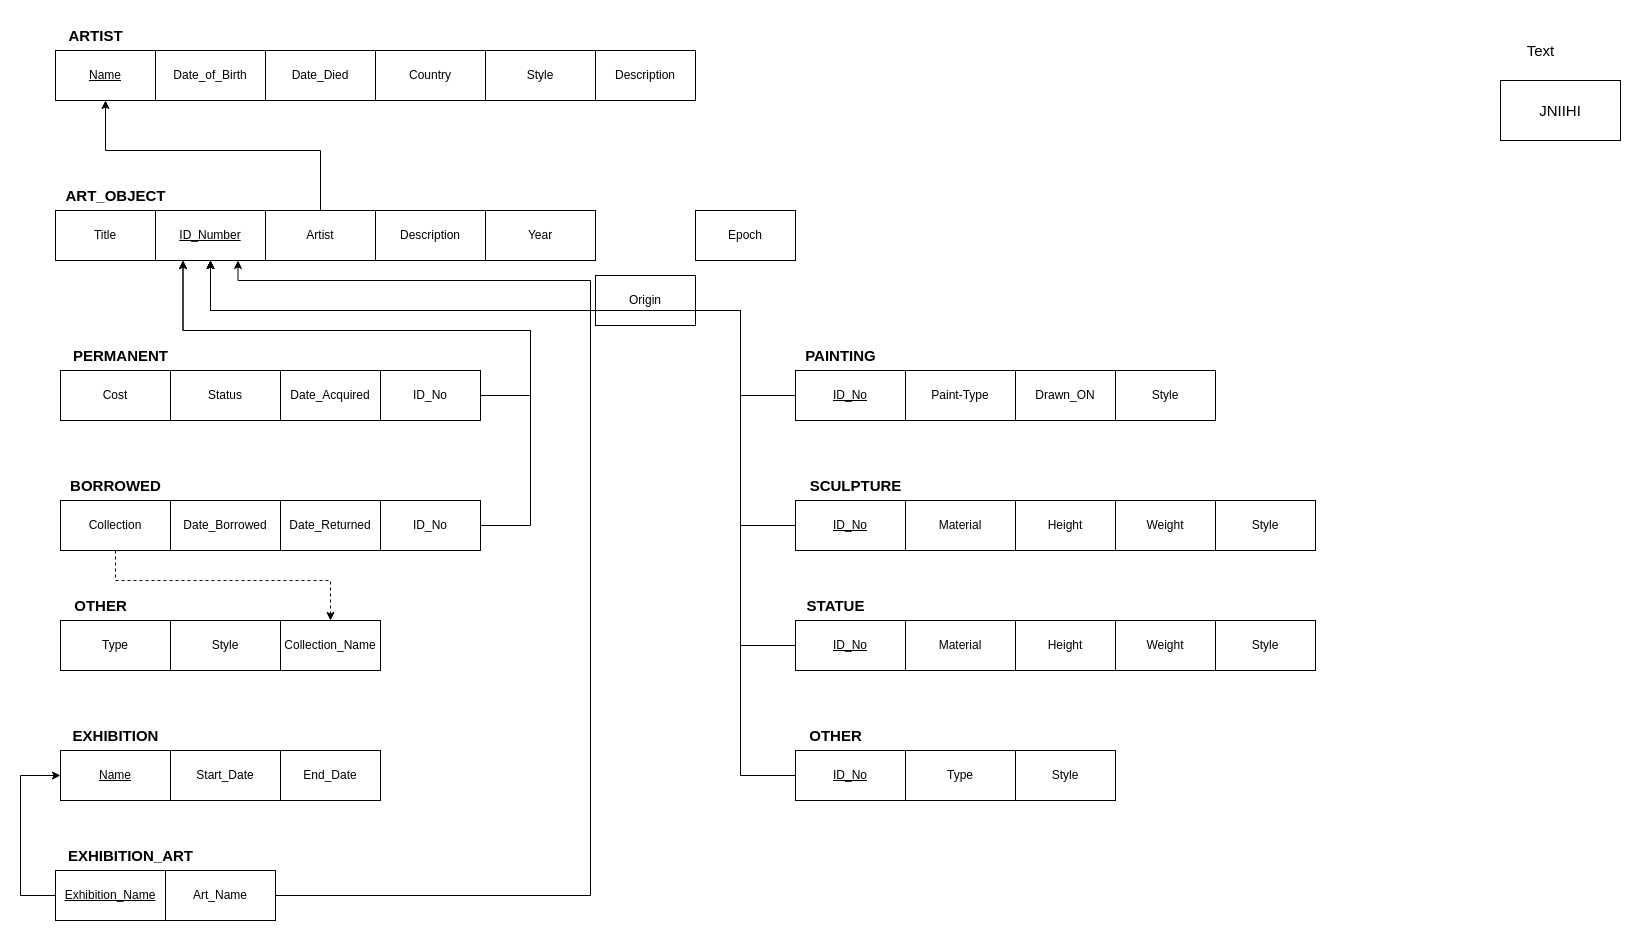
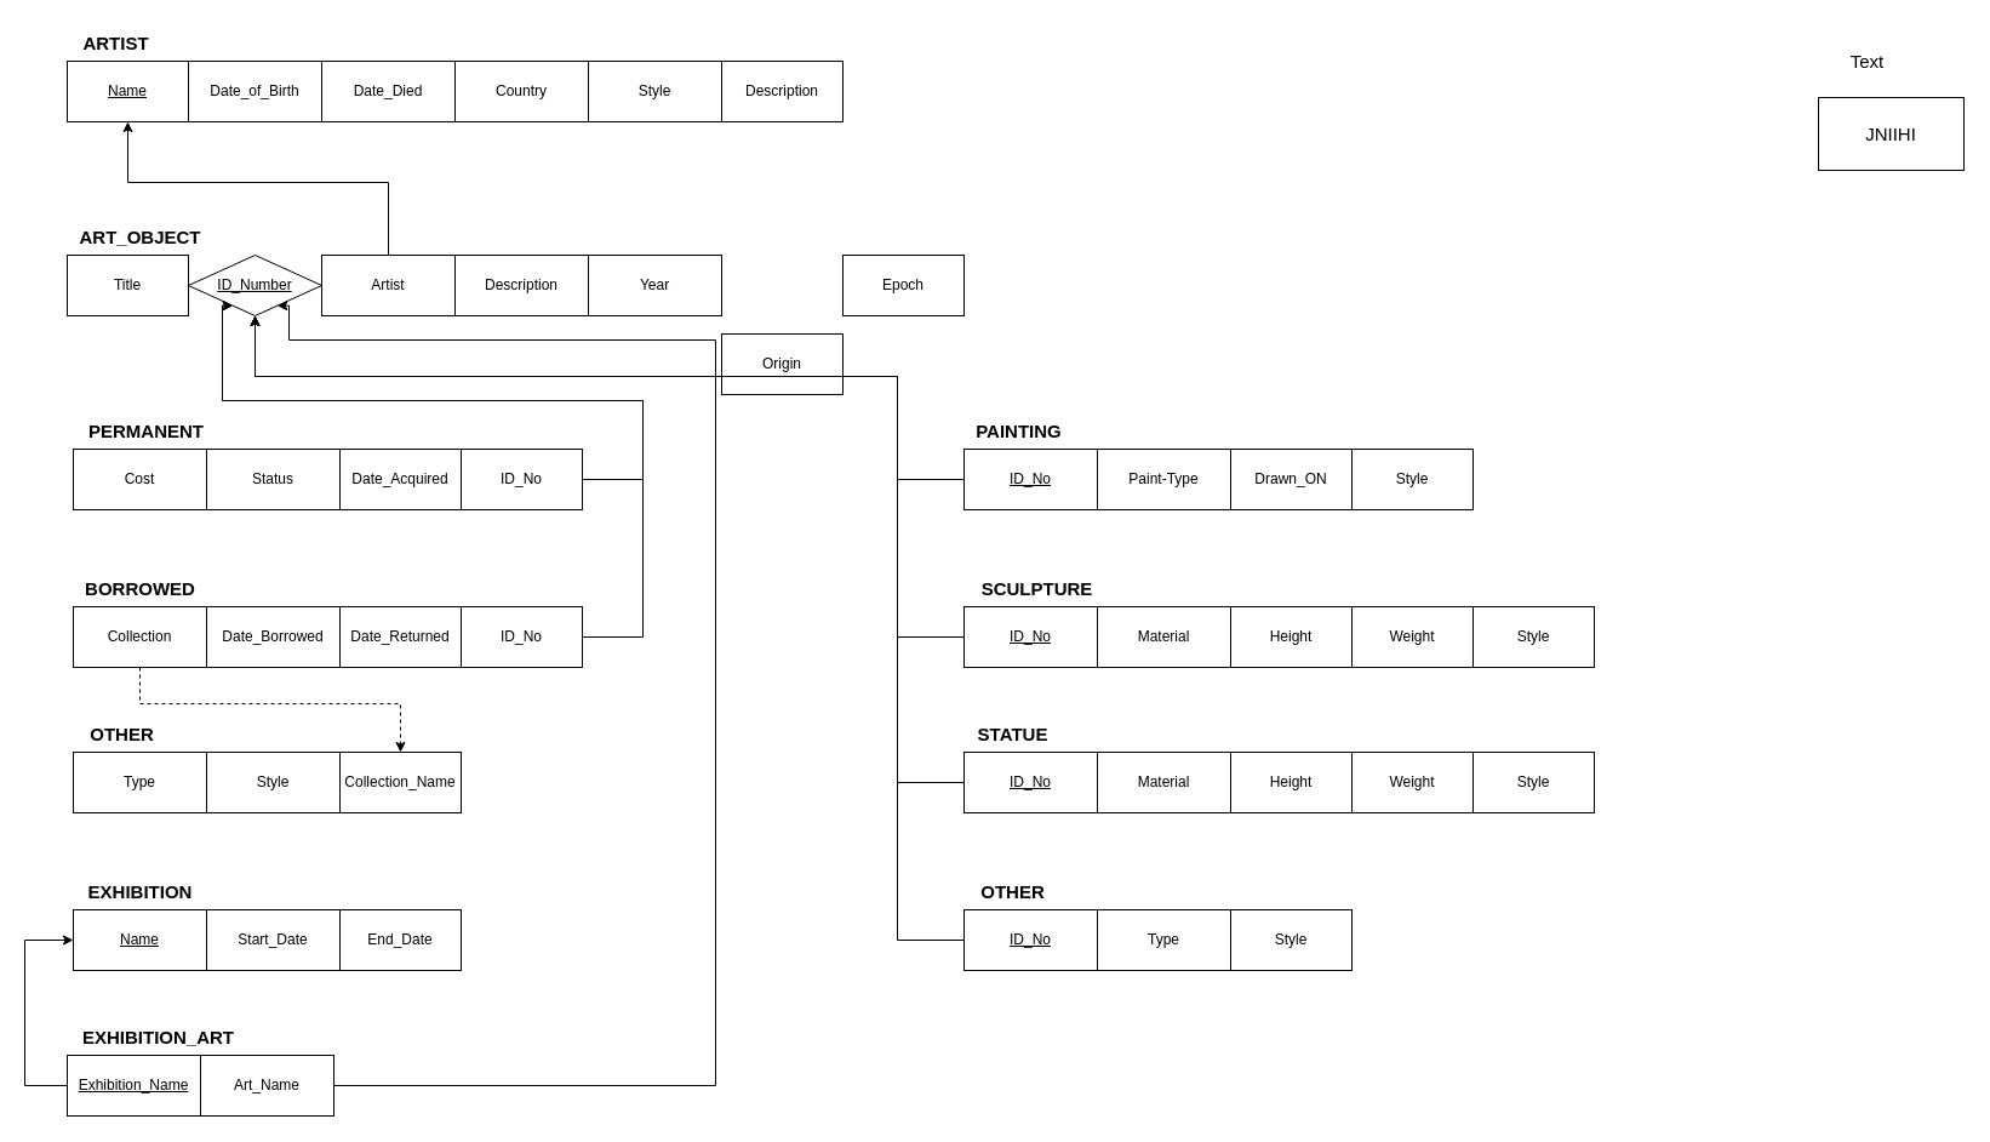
  <mxCell id="0" />
  <mxCell id="1" parent="0" />
  <mxCell id="2" value="&lt;u&gt;Name&lt;/u&gt;" style="rounded=0;whiteSpace=wrap;html=1;" vertex="1" parent="1"><mxGeometry x="55" y="50" width="100" height="50" as="geometry" /></mxCell>
  <mxCell id="3" value="Date_of_Birth" style="rounded=0;whiteSpace=wrap;html=1;" vertex="1" parent="1"><mxGeometry x="155" y="50" width="110" height="50" as="geometry" /></mxCell>
  <mxCell id="4" value="Date_Died" style="rounded=0;whiteSpace=wrap;html=1;" vertex="1" parent="1"><mxGeometry x="265" y="50" width="110" height="50" as="geometry" /></mxCell>
  <mxCell id="5" value="Country" style="rounded=0;whiteSpace=wrap;html=1;" vertex="1" parent="1"><mxGeometry x="375" y="50" width="110" height="50" as="geometry" /></mxCell>
  <mxCell id="6" value="Style" style="rounded=0;whiteSpace=wrap;html=1;" vertex="1" parent="1"><mxGeometry x="485" y="50" width="110" height="50" as="geometry" /></mxCell>
  <mxCell id="7" value="Description" style="rounded=0;whiteSpace=wrap;html=1;" vertex="1" parent="1"><mxGeometry x="595" y="50" width="100" height="50" as="geometry" /></mxCell>
  <mxCell id="8" value="Title" style="rounded=0;whiteSpace=wrap;html=1;" vertex="1" parent="1"><mxGeometry x="55" y="210" width="100" height="50" as="geometry" /></mxCell>
- <mxCell id="9" value="&lt;u&gt;ID_Number&lt;/u&gt;" style="rounded=0;whiteSpace=wrap;html=1;" vertex="1" parent="1"><mxGeometry x="155" y="210" width="110" height="50" as="geometry" /></mxCell>
+ <mxCell id="9" value="&lt;u&gt;ID_Number&lt;/u&gt;" style="rhombus;whiteSpace=wrap;html=1;" vertex="1" parent="1"><mxGeometry x="155" y="210" width="110" height="50" as="geometry" /></mxCell>
  <mxCell id="10" style="edgeStyle=orthogonalEdgeStyle;rounded=0;orthogonalLoop=1;jettySize=auto;html=1;exitX=0.5;exitY=0;exitDx=0;exitDy=0;entryX=0.5;entryY=1;entryDx=0;entryDy=0;fontSize=15;" edge="1" parent="1" source="11" target="2"><mxGeometry relative="1" as="geometry"><Array as="points"><mxPoint x="320" y="150" /><mxPoint x="105" y="150" /></Array></mxGeometry></mxCell>
  <mxCell id="11" value="Artist" style="rounded=0;whiteSpace=wrap;html=1;" vertex="1" parent="1"><mxGeometry x="265" y="210" width="110" height="50" as="geometry" /></mxCell>
  <mxCell id="12" value="Description" style="rounded=0;whiteSpace=wrap;html=1;" vertex="1" parent="1"><mxGeometry x="375" y="210" width="110" height="50" as="geometry" /></mxCell>
  <mxCell id="13" value="Year" style="rounded=0;whiteSpace=wrap;html=1;" vertex="1" parent="1"><mxGeometry x="485" y="210" width="110" height="50" as="geometry" /></mxCell>
  <mxCell id="14" value="Origin" style="rounded=0;whiteSpace=wrap;html=1;" vertex="1" parent="1"><mxGeometry x="595" y="275" width="100" height="50" as="geometry" /></mxCell>
  <mxCell id="15" value="Epoch" style="rounded=0;whiteSpace=wrap;html=1;" vertex="1" parent="1"><mxGeometry x="695" y="210" width="100" height="50" as="geometry" /></mxCell>
  <mxCell id="16" value="Cost" style="rounded=0;whiteSpace=wrap;html=1;" vertex="1" parent="1"><mxGeometry x="60" y="370" width="110" height="50" as="geometry" /></mxCell>
  <mxCell id="17" value="Status" style="rounded=0;whiteSpace=wrap;html=1;" vertex="1" parent="1"><mxGeometry x="170" y="370" width="110" height="50" as="geometry" /></mxCell>
  <mxCell id="18" value="Date_Acquired" style="rounded=0;whiteSpace=wrap;html=1;" vertex="1" parent="1"><mxGeometry x="280" y="370" width="100" height="50" as="geometry" /></mxCell>
  <mxCell id="19" style="edgeStyle=orthogonalEdgeStyle;rounded=0;orthogonalLoop=1;jettySize=auto;html=1;exitX=1;exitY=0.5;exitDx=0;exitDy=0;entryX=0.25;entryY=1;entryDx=0;entryDy=0;fontSize=15;" edge="1" parent="1" source="20" target="9"><mxGeometry relative="1" as="geometry"><Array as="points"><mxPoint x="530" y="395" /><mxPoint x="530" y="330" /><mxPoint x="183" y="330" /></Array></mxGeometry></mxCell>
  <mxCell id="20" value="ID_No" style="rounded=0;whiteSpace=wrap;html=1;" vertex="1" parent="1"><mxGeometry x="380" y="370" width="100" height="50" as="geometry" /></mxCell>
  <mxCell id="21" style="edgeStyle=orthogonalEdgeStyle;rounded=0;orthogonalLoop=1;jettySize=auto;html=1;exitX=0.5;exitY=1;exitDx=0;exitDy=0;entryX=0.5;entryY=0;entryDx=0;entryDy=0;fontSize=15;dashed=1;" edge="1" parent="1" source="22" target="29"><mxGeometry relative="1" as="geometry"><Array as="points"><mxPoint x="115" y="580" /><mxPoint x="330" y="580" /></Array></mxGeometry></mxCell>
  <mxCell id="22" value="Collection" style="rounded=0;whiteSpace=wrap;html=1;" vertex="1" parent="1"><mxGeometry x="60" y="500" width="110" height="50" as="geometry" /></mxCell>
  <mxCell id="23" value="Date_Borrowed" style="rounded=0;whiteSpace=wrap;html=1;" vertex="1" parent="1"><mxGeometry x="170" y="500" width="110" height="50" as="geometry" /></mxCell>
  <mxCell id="24" value="Date_Returned" style="rounded=0;whiteSpace=wrap;html=1;" vertex="1" parent="1"><mxGeometry x="280" y="500" width="100" height="50" as="geometry" /></mxCell>
  <mxCell id="25" style="edgeStyle=orthogonalEdgeStyle;rounded=0;orthogonalLoop=1;jettySize=auto;html=1;exitX=1;exitY=0.5;exitDx=0;exitDy=0;entryX=0.25;entryY=1;entryDx=0;entryDy=0;fontSize=15;" edge="1" parent="1" source="26" target="9"><mxGeometry relative="1" as="geometry"><Array as="points"><mxPoint x="530" y="525" /><mxPoint x="530" y="330" /><mxPoint x="183" y="330" /></Array></mxGeometry></mxCell>
  <mxCell id="26" value="ID_No" style="rounded=0;whiteSpace=wrap;html=1;" vertex="1" parent="1"><mxGeometry x="380" y="500" width="100" height="50" as="geometry" /></mxCell>
  <mxCell id="27" value="Type" style="rounded=0;whiteSpace=wrap;html=1;" vertex="1" parent="1"><mxGeometry x="60" y="620" width="110" height="50" as="geometry" /></mxCell>
  <mxCell id="28" value="Style" style="rounded=0;whiteSpace=wrap;html=1;" vertex="1" parent="1"><mxGeometry x="170" y="620" width="110" height="50" as="geometry" /></mxCell>
  <mxCell id="29" value="Collection_Name" style="rounded=0;whiteSpace=wrap;html=1;" vertex="1" parent="1"><mxGeometry x="280" y="620" width="100" height="50" as="geometry" /></mxCell>
  <mxCell id="30" value="&lt;u&gt;Name&lt;/u&gt;" style="rounded=0;whiteSpace=wrap;html=1;" vertex="1" parent="1"><mxGeometry x="60" y="750" width="110" height="50" as="geometry" /></mxCell>
  <mxCell id="31" value="Start_Date" style="rounded=0;whiteSpace=wrap;html=1;" vertex="1" parent="1"><mxGeometry x="170" y="750" width="110" height="50" as="geometry" /></mxCell>
  <mxCell id="32" value="End_Date" style="rounded=0;whiteSpace=wrap;html=1;" vertex="1" parent="1"><mxGeometry x="280" y="750" width="100" height="50" as="geometry" /></mxCell>
  <mxCell id="33" style="edgeStyle=orthogonalEdgeStyle;rounded=0;orthogonalLoop=1;jettySize=auto;html=1;exitX=0;exitY=0.5;exitDx=0;exitDy=0;entryX=0;entryY=0.5;entryDx=0;entryDy=0;fontSize=15;" edge="1" parent="1" source="34" target="30"><mxGeometry relative="1" as="geometry"><Array as="points"><mxPoint x="20" y="895" /><mxPoint x="20" y="775" /></Array></mxGeometry></mxCell>
  <mxCell id="34" value="&lt;u&gt;Exhibition_Name&lt;/u&gt;" style="rounded=0;whiteSpace=wrap;html=1;" vertex="1" parent="1"><mxGeometry x="55" y="870" width="110" height="50" as="geometry" /></mxCell>
  <mxCell id="35" style="edgeStyle=orthogonalEdgeStyle;rounded=0;orthogonalLoop=1;jettySize=auto;html=1;exitX=1;exitY=0.5;exitDx=0;exitDy=0;entryX=0.75;entryY=1;entryDx=0;entryDy=0;fontSize=15;" edge="1" parent="1" source="36" target="9"><mxGeometry relative="1" as="geometry"><Array as="points"><mxPoint x="590" y="895" /><mxPoint x="590" y="280" /><mxPoint x="238" y="280" /></Array></mxGeometry></mxCell>
  <mxCell id="36" value="Art_Name" style="rounded=0;whiteSpace=wrap;html=1;" vertex="1" parent="1"><mxGeometry x="165" y="870" width="110" height="50" as="geometry" /></mxCell>
  <mxCell id="37" style="edgeStyle=orthogonalEdgeStyle;rounded=0;orthogonalLoop=1;jettySize=auto;html=1;exitX=0;exitY=0.5;exitDx=0;exitDy=0;entryX=0.5;entryY=1;entryDx=0;entryDy=0;fontSize=15;" edge="1" parent="1" source="38" target="9"><mxGeometry relative="1" as="geometry"><Array as="points"><mxPoint x="740" y="395" /><mxPoint x="740" y="310" /><mxPoint x="210" y="310" /></Array></mxGeometry></mxCell>
  <mxCell id="38" value="&lt;u&gt;ID_No&lt;/u&gt;" style="rounded=0;whiteSpace=wrap;html=1;" vertex="1" parent="1"><mxGeometry x="795" y="370" width="110" height="50" as="geometry" /></mxCell>
  <mxCell id="39" value="Paint-Type" style="rounded=0;whiteSpace=wrap;html=1;" vertex="1" parent="1"><mxGeometry x="905" y="370" width="110" height="50" as="geometry" /></mxCell>
  <mxCell id="40" value="Drawn_ON" style="rounded=0;whiteSpace=wrap;html=1;" vertex="1" parent="1"><mxGeometry x="1015" y="370" width="100" height="50" as="geometry" /></mxCell>
  <mxCell id="41" value="Style" style="rounded=0;whiteSpace=wrap;html=1;" vertex="1" parent="1"><mxGeometry x="1115" y="370" width="100" height="50" as="geometry" /></mxCell>
  <mxCell id="42" style="edgeStyle=orthogonalEdgeStyle;rounded=0;orthogonalLoop=1;jettySize=auto;html=1;exitX=0;exitY=0.5;exitDx=0;exitDy=0;entryX=0.5;entryY=1;entryDx=0;entryDy=0;fontSize=15;" edge="1" parent="1" source="43" target="9"><mxGeometry relative="1" as="geometry"><Array as="points"><mxPoint x="740" y="645" /><mxPoint x="740" y="310" /><mxPoint x="210" y="310" /></Array></mxGeometry></mxCell>
  <mxCell id="43" value="&lt;u&gt;ID_No&lt;/u&gt;" style="rounded=0;whiteSpace=wrap;html=1;" vertex="1" parent="1"><mxGeometry x="795" y="620" width="110" height="50" as="geometry" /></mxCell>
  <mxCell id="44" value="Material" style="rounded=0;whiteSpace=wrap;html=1;" vertex="1" parent="1"><mxGeometry x="905" y="620" width="110" height="50" as="geometry" /></mxCell>
  <mxCell id="45" value="Height" style="rounded=0;whiteSpace=wrap;html=1;" vertex="1" parent="1"><mxGeometry x="1015" y="620" width="100" height="50" as="geometry" /></mxCell>
  <mxCell id="46" value="Weight" style="rounded=0;whiteSpace=wrap;html=1;" vertex="1" parent="1"><mxGeometry x="1115" y="620" width="100" height="50" as="geometry" /></mxCell>
  <mxCell id="47" style="edgeStyle=orthogonalEdgeStyle;rounded=0;orthogonalLoop=1;jettySize=auto;html=1;exitX=0;exitY=0.5;exitDx=0;exitDy=0;entryX=0.5;entryY=1;entryDx=0;entryDy=0;fontSize=15;" edge="1" parent="1" source="48" target="9"><mxGeometry relative="1" as="geometry"><Array as="points"><mxPoint x="740" y="775" /><mxPoint x="740" y="310" /><mxPoint x="210" y="310" /></Array></mxGeometry></mxCell>
  <mxCell id="48" value="&lt;u&gt;ID_No&lt;/u&gt;" style="rounded=0;whiteSpace=wrap;html=1;" vertex="1" parent="1"><mxGeometry x="795" y="750" width="110" height="50" as="geometry" /></mxCell>
  <mxCell id="49" value="Type" style="rounded=0;whiteSpace=wrap;html=1;" vertex="1" parent="1"><mxGeometry x="905" y="750" width="110" height="50" as="geometry" /></mxCell>
  <mxCell id="50" value="Style" style="rounded=0;whiteSpace=wrap;html=1;" vertex="1" parent="1"><mxGeometry x="1015" y="750" width="100" height="50" as="geometry" /></mxCell>
  <mxCell id="51" value="Style" style="rounded=0;whiteSpace=wrap;html=1;" vertex="1" parent="1"><mxGeometry x="1215" y="620" width="100" height="50" as="geometry" /></mxCell>
  <mxCell id="52" style="edgeStyle=orthogonalEdgeStyle;rounded=0;orthogonalLoop=1;jettySize=auto;html=1;exitX=0;exitY=0.5;exitDx=0;exitDy=0;entryX=0.5;entryY=1;entryDx=0;entryDy=0;fontSize=15;" edge="1" parent="1" source="53" target="9"><mxGeometry relative="1" as="geometry"><Array as="points"><mxPoint x="740" y="525" /><mxPoint x="740" y="310" /><mxPoint x="210" y="310" /></Array></mxGeometry></mxCell>
  <mxCell id="53" value="&lt;u&gt;ID_No&lt;/u&gt;" style="rounded=0;whiteSpace=wrap;html=1;" vertex="1" parent="1"><mxGeometry x="795" y="500" width="110" height="50" as="geometry" /></mxCell>
  <mxCell id="54" value="Material" style="rounded=0;whiteSpace=wrap;html=1;" vertex="1" parent="1"><mxGeometry x="905" y="500" width="110" height="50" as="geometry" /></mxCell>
  <mxCell id="55" value="Height" style="rounded=0;whiteSpace=wrap;html=1;" vertex="1" parent="1"><mxGeometry x="1015" y="500" width="100" height="50" as="geometry" /></mxCell>
  <mxCell id="56" value="Weight" style="rounded=0;whiteSpace=wrap;html=1;" vertex="1" parent="1"><mxGeometry x="1115" y="500" width="100" height="50" as="geometry" /></mxCell>
  <mxCell id="57" value="Style" style="rounded=0;whiteSpace=wrap;html=1;" vertex="1" parent="1"><mxGeometry x="1215" y="500" width="100" height="50" as="geometry" /></mxCell>
  <mxCell id="58" value="&lt;b&gt;&lt;font style=&quot;font-size: 15px;&quot;&gt;ARTIST&lt;/font&gt;&lt;/b&gt;" style="text;html=1;align=center;verticalAlign=middle;resizable=0;points=[];autosize=1;strokeColor=none;fillColor=none;" vertex="1" parent="1"><mxGeometry x="55" y="20" width="80" height="30" as="geometry" /></mxCell>
  <mxCell id="59" value="&lt;span style=&quot;font-size: 15px;&quot;&gt;&lt;b&gt;ART_OBJECT&lt;/b&gt;&lt;/span&gt;" style="text;html=1;align=center;verticalAlign=middle;resizable=0;points=[];autosize=1;strokeColor=none;fillColor=none;" vertex="1" parent="1"><mxGeometry x="55" y="180" width="120" height="30" as="geometry" /></mxCell>
  <mxCell id="60" value="&lt;span style=&quot;font-size: 15px;&quot;&gt;&lt;b&gt;PERMANENT&lt;/b&gt;&lt;/span&gt;" style="text;html=1;align=center;verticalAlign=middle;resizable=0;points=[];autosize=1;strokeColor=none;fillColor=none;" vertex="1" parent="1"><mxGeometry x="60" y="340" width="120" height="30" as="geometry" /></mxCell>
  <mxCell id="61" value="&lt;span style=&quot;font-size: 15px;&quot;&gt;&lt;b&gt;BORROWED&lt;/b&gt;&lt;/span&gt;" style="text;html=1;align=center;verticalAlign=middle;resizable=0;points=[];autosize=1;strokeColor=none;fillColor=none;" vertex="1" parent="1"><mxGeometry x="60" y="470" width="110" height="30" as="geometry" /></mxCell>
  <mxCell id="62" value="&lt;span style=&quot;font-size: 15px;&quot;&gt;&lt;b&gt;OTHER&lt;/b&gt;&lt;/span&gt;" style="text;html=1;align=center;verticalAlign=middle;resizable=0;points=[];autosize=1;strokeColor=none;fillColor=none;" vertex="1" parent="1"><mxGeometry x="60" y="590" width="80" height="30" as="geometry" /></mxCell>
  <mxCell id="63" value="&lt;span style=&quot;font-size: 15px;&quot;&gt;&lt;b&gt;EXHIBITION&lt;/b&gt;&lt;/span&gt;" style="text;html=1;align=center;verticalAlign=middle;resizable=0;points=[];autosize=1;strokeColor=none;fillColor=none;" vertex="1" parent="1"><mxGeometry x="60" y="720" width="110" height="30" as="geometry" /></mxCell>
  <mxCell id="64" value="&lt;span style=&quot;font-size: 15px;&quot;&gt;&lt;b&gt;EXHIBITION_ART&lt;/b&gt;&lt;/span&gt;" style="text;html=1;align=center;verticalAlign=middle;resizable=0;points=[];autosize=1;strokeColor=none;fillColor=none;" vertex="1" parent="1"><mxGeometry x="55" y="840" width="150" height="30" as="geometry" /></mxCell>
  <mxCell id="65" value="&lt;span style=&quot;font-size: 15px;&quot;&gt;&lt;b&gt;PAINTING&lt;/b&gt;&lt;/span&gt;" style="text;html=1;align=center;verticalAlign=middle;resizable=0;points=[];autosize=1;strokeColor=none;fillColor=none;" vertex="1" parent="1"><mxGeometry x="795" y="340" width="90" height="30" as="geometry" /></mxCell>
  <mxCell id="66" value="&lt;span style=&quot;font-size: 15px;&quot;&gt;&lt;b&gt;SCULPTURE&lt;/b&gt;&lt;/span&gt;" style="text;html=1;align=center;verticalAlign=middle;resizable=0;points=[];autosize=1;strokeColor=none;fillColor=none;" vertex="1" parent="1"><mxGeometry x="795" y="470" width="120" height="30" as="geometry" /></mxCell>
  <mxCell id="67" value="&lt;span style=&quot;font-size: 15px;&quot;&gt;&lt;b&gt;STATUE&lt;/b&gt;&lt;/span&gt;" style="text;html=1;align=center;verticalAlign=middle;resizable=0;points=[];autosize=1;strokeColor=none;fillColor=none;" vertex="1" parent="1"><mxGeometry x="795" y="590" width="80" height="30" as="geometry" /></mxCell>
  <mxCell id="68" value="&lt;span style=&quot;font-size: 15px;&quot;&gt;&lt;b&gt;OTHER&lt;/b&gt;&lt;/span&gt;" style="text;html=1;align=center;verticalAlign=middle;resizable=0;points=[];autosize=1;strokeColor=none;fillColor=none;" vertex="1" parent="1"><mxGeometry x="795" y="720" width="80" height="30" as="geometry" /></mxCell>
  <mxCell id="69" value="Text" style="text;html=1;align=center;verticalAlign=middle;resizable=0;points=[];autosize=1;strokeColor=none;fillColor=none;fontSize=15;" vertex="1" parent="1"><mxGeometry x="1515" y="35" width="50" height="30" as="geometry" /></mxCell>
  <mxCell id="70" value="JNIIHI" style="whiteSpace=wrap;html=1;fontSize=15;" vertex="1" parent="1"><mxGeometry x="1500" y="80" width="120" height="60" as="geometry" /></mxCell>
